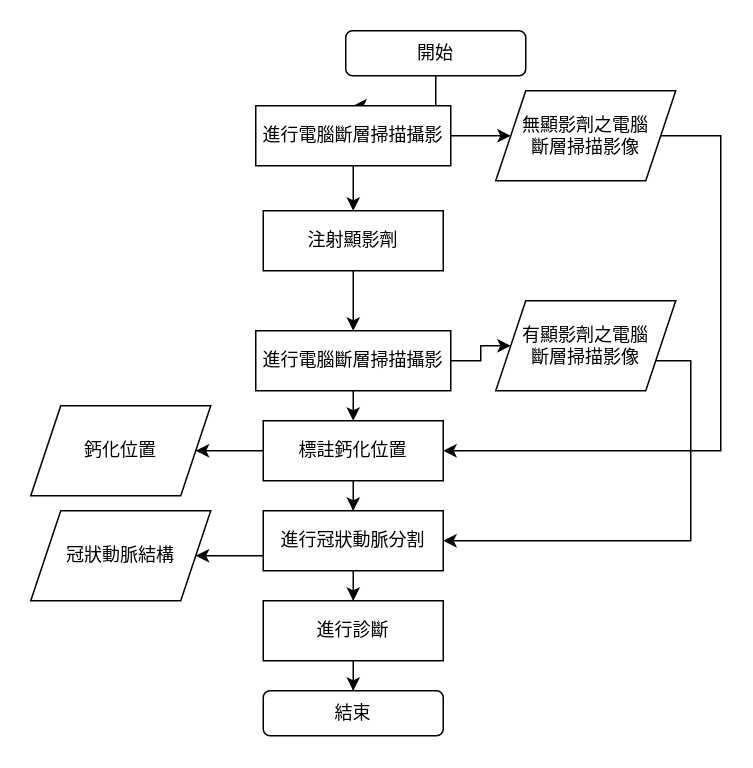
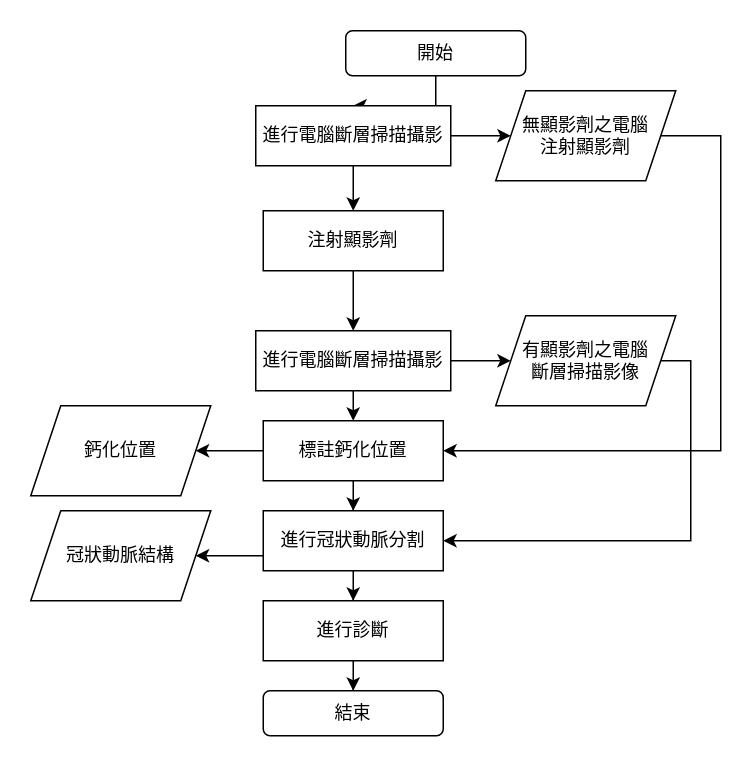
  <mxCell id="0" />
  <mxCell id="1" parent="0" />
  <mxCell id="2" style="edgeStyle=orthogonalEdgeStyle;rounded=0;orthogonalLoop=1;jettySize=auto;html=1;exitX=0.5;exitY=1;exitDx=0;exitDy=0;entryX=0.5;entryY=0;entryDx=0;entryDy=0;" parent="1" source="3" target="6" edge="1"><mxGeometry relative="1" as="geometry" /></mxCell>
  <mxCell id="3" value="開始" style="rounded=1;whiteSpace=wrap;html=1;" parent="1" vertex="1"><mxGeometry x="230" y="20" width="120" height="30" as="geometry" /></mxCell>
  <mxCell id="4" style="edgeStyle=orthogonalEdgeStyle;rounded=0;orthogonalLoop=1;jettySize=auto;html=1;entryX=0;entryY=0.5;entryDx=0;entryDy=0;fontFamily=Helvetica;" parent="1" source="6" target="13" edge="1"><mxGeometry relative="1" as="geometry" /></mxCell>
  <mxCell id="5" style="edgeStyle=orthogonalEdgeStyle;rounded=0;orthogonalLoop=1;jettySize=auto;html=1;entryX=0.5;entryY=0;entryDx=0;entryDy=0;" parent="1" source="6" target="8" edge="1"><mxGeometry relative="1" as="geometry" /></mxCell>
  <mxCell id="6" value="進行電腦斷層掃描攝影" style="rounded=0;whiteSpace=wrap;html=1;" parent="1" vertex="1"><mxGeometry x="170" y="70" width="130" height="40" as="geometry" /></mxCell>
  <mxCell id="7" style="edgeStyle=orthogonalEdgeStyle;rounded=0;orthogonalLoop=1;jettySize=auto;html=1;entryX=0.5;entryY=0;entryDx=0;entryDy=0;fontFamily=Helvetica;" parent="1" source="8" target="11" edge="1"><mxGeometry relative="1" as="geometry" /></mxCell>
  <mxCell id="8" value="注射顯影劑" style="rounded=0;whiteSpace=wrap;html=1;" parent="1" vertex="1"><mxGeometry x="175" y="140" width="120" height="40" as="geometry" /></mxCell>
  <mxCell id="9" style="edgeStyle=orthogonalEdgeStyle;rounded=0;orthogonalLoop=1;jettySize=auto;html=1;exitX=1;exitY=0.5;exitDx=0;exitDy=0;entryX=0;entryY=0.5;entryDx=0;entryDy=0;fontFamily=Helvetica;" parent="1" source="11" target="15" edge="1"><mxGeometry relative="1" as="geometry" /></mxCell>
  <mxCell id="10" style="edgeStyle=orthogonalEdgeStyle;rounded=0;orthogonalLoop=1;jettySize=auto;html=1;exitX=0.5;exitY=1;exitDx=0;exitDy=0;entryX=0.5;entryY=0;entryDx=0;entryDy=0;" parent="1" source="11" target="19" edge="1"><mxGeometry relative="1" as="geometry" /></mxCell>
  <mxCell id="11" value="進行電腦斷層掃描攝影" style="rounded=0;whiteSpace=wrap;html=1;" parent="1" vertex="1"><mxGeometry x="170" y="220" width="130" height="40" as="geometry" /></mxCell>
  <mxCell id="12" style="edgeStyle=orthogonalEdgeStyle;rounded=0;orthogonalLoop=1;jettySize=auto;html=1;exitX=1;exitY=0.5;exitDx=0;exitDy=0;entryX=1;entryY=0.5;entryDx=0;entryDy=0;" parent="1" source="13" target="19" edge="1"><mxGeometry relative="1" as="geometry"><Array as="points"><mxPoint x="480" y="90" /><mxPoint x="480" y="300" /></Array></mxGeometry></mxCell>
- <mxCell id="13" value="無顯影劑之電腦&lt;br&gt;斷層掃描影像" style="shape=parallelogram;perimeter=parallelogramPerimeter;whiteSpace=wrap;html=1;fixedSize=1;labelBackgroundColor=none;fontFamily=Helvetica;align=center;" parent="1" vertex="1"><mxGeometry x="330" y="60" width="120" height="60" as="geometry" /></mxCell>
+ <mxCell id="13" value="無顯影劑之電腦&lt;br&gt;注射顯影劑" style="shape=parallelogram;perimeter=parallelogramPerimeter;whiteSpace=wrap;html=1;fixedSize=1;labelBackgroundColor=none;fontFamily=Helvetica;align=center;" parent="1" vertex="1"><mxGeometry x="330" y="60" width="120" height="60" as="geometry" /></mxCell>
  <mxCell id="14" style="edgeStyle=orthogonalEdgeStyle;rounded=0;orthogonalLoop=1;jettySize=auto;html=1;entryX=1;entryY=0.5;entryDx=0;entryDy=0;" parent="1" source="15" target="22" edge="1"><mxGeometry relative="1" as="geometry"><Array as="points"><mxPoint x="460" y="240" /><mxPoint x="460" y="360" /></Array></mxGeometry></mxCell>
- <mxCell id="15" value="有顯影劑之電腦&lt;br&gt;斷層掃描影像" style="shape=parallelogram;perimeter=parallelogramPerimeter;whiteSpace=wrap;html=1;fixedSize=1;labelBackgroundColor=none;fontFamily=Helvetica;align=center;" parent="1" vertex="1"><mxGeometry x="330" y="200" width="120" height="60" as="geometry" /></mxCell>
+ <mxCell id="15" value="有顯影劑之電腦&lt;br&gt;斷層掃描影像" style="shape=parallelogram;perimeter=parallelogramPerimeter;whiteSpace=wrap;html=1;fixedSize=1;labelBackgroundColor=none;fontFamily=Helvetica;align=center;" parent="1" vertex="1"><mxGeometry x="330" y="210" width="120" height="60" as="geometry" /></mxCell>
  <mxCell id="16" value="結束" style="rounded=1;whiteSpace=wrap;html=1;" parent="1" vertex="1"><mxGeometry x="175" y="460" width="120" height="30" as="geometry" /></mxCell>
  <mxCell id="17" style="edgeStyle=orthogonalEdgeStyle;rounded=0;orthogonalLoop=1;jettySize=auto;html=1;entryX=0.5;entryY=0;entryDx=0;entryDy=0;" parent="1" source="19" target="22" edge="1"><mxGeometry relative="1" as="geometry" /></mxCell>
  <mxCell id="18" style="edgeStyle=orthogonalEdgeStyle;rounded=0;orthogonalLoop=1;jettySize=auto;html=1;exitX=0;exitY=0.5;exitDx=0;exitDy=0;" parent="1" source="19" target="25" edge="1"><mxGeometry relative="1" as="geometry" /></mxCell>
  <mxCell id="19" value="標註鈣化位置" style="rounded=0;whiteSpace=wrap;html=1;" parent="1" vertex="1"><mxGeometry x="175" y="280" width="120" height="40" as="geometry" /></mxCell>
  <mxCell id="20" style="edgeStyle=orthogonalEdgeStyle;rounded=0;orthogonalLoop=1;jettySize=auto;html=1;entryX=0.5;entryY=0;entryDx=0;entryDy=0;" parent="1" source="22" target="24" edge="1"><mxGeometry relative="1" as="geometry" /></mxCell>
  <mxCell id="21" style="edgeStyle=orthogonalEdgeStyle;rounded=0;orthogonalLoop=1;jettySize=auto;html=1;exitX=0;exitY=0.75;exitDx=0;exitDy=0;entryX=1;entryY=0.5;entryDx=0;entryDy=0;" parent="1" source="22" target="26" edge="1"><mxGeometry relative="1" as="geometry" /></mxCell>
  <mxCell id="22" value="進行冠狀動脈分割" style="rounded=0;whiteSpace=wrap;html=1;" parent="1" vertex="1"><mxGeometry x="175" y="340" width="120" height="40" as="geometry" /></mxCell>
  <mxCell id="23" style="edgeStyle=orthogonalEdgeStyle;rounded=0;orthogonalLoop=1;jettySize=auto;html=1;entryX=0.5;entryY=0;entryDx=0;entryDy=0;" parent="1" source="24" target="16" edge="1"><mxGeometry relative="1" as="geometry" /></mxCell>
  <mxCell id="24" value="進行診斷" style="rounded=0;whiteSpace=wrap;html=1;" parent="1" vertex="1"><mxGeometry x="175" y="400" width="120" height="40" as="geometry" /></mxCell>
  <mxCell id="25" value="鈣化位置" style="shape=parallelogram;perimeter=parallelogramPerimeter;whiteSpace=wrap;html=1;fixedSize=1;labelBackgroundColor=none;fontFamily=Helvetica;align=center;" parent="1" vertex="1"><mxGeometry x="20" y="270" width="120" height="60" as="geometry" /></mxCell>
  <mxCell id="26" value="冠狀動脈結構" style="shape=parallelogram;perimeter=parallelogramPerimeter;whiteSpace=wrap;html=1;fixedSize=1;labelBackgroundColor=none;fontFamily=Helvetica;align=center;" parent="1" vertex="1"><mxGeometry x="20" y="340" width="120" height="60" as="geometry" /></mxCell>
